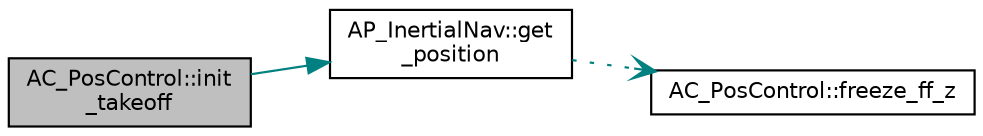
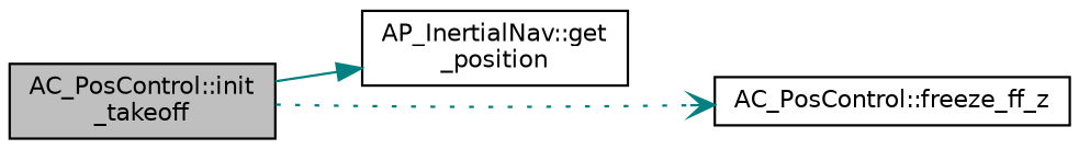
  digraph {
    rankdir=LR
    node [color=black fillcolor=white fontname=Helvetica fontsize=10 shape=record style=filled]
    edge [color=teal fontname=Helvetica fontsize=10 labelfontname=Helvetica labelfontsize=10]
    n1 [fillcolor=grey75 fontcolor=black height=0.2 label="AC_PosControl::init\l_takeoff" width=0.4]
    n2 [height=0.2 label="AP_InertialNav::get\l_position" width=0.4]
    n3 [height=0.2 label="AC_PosControl::freeze_ff_z" width=0.4]
    n1 -> n2 [arrowhead=normal style=solid]
-   n2 -> n3 [arrowhead=vee style=dotted]
+   n1 -> n3 [arrowhead=vee style=dotted]
  }
